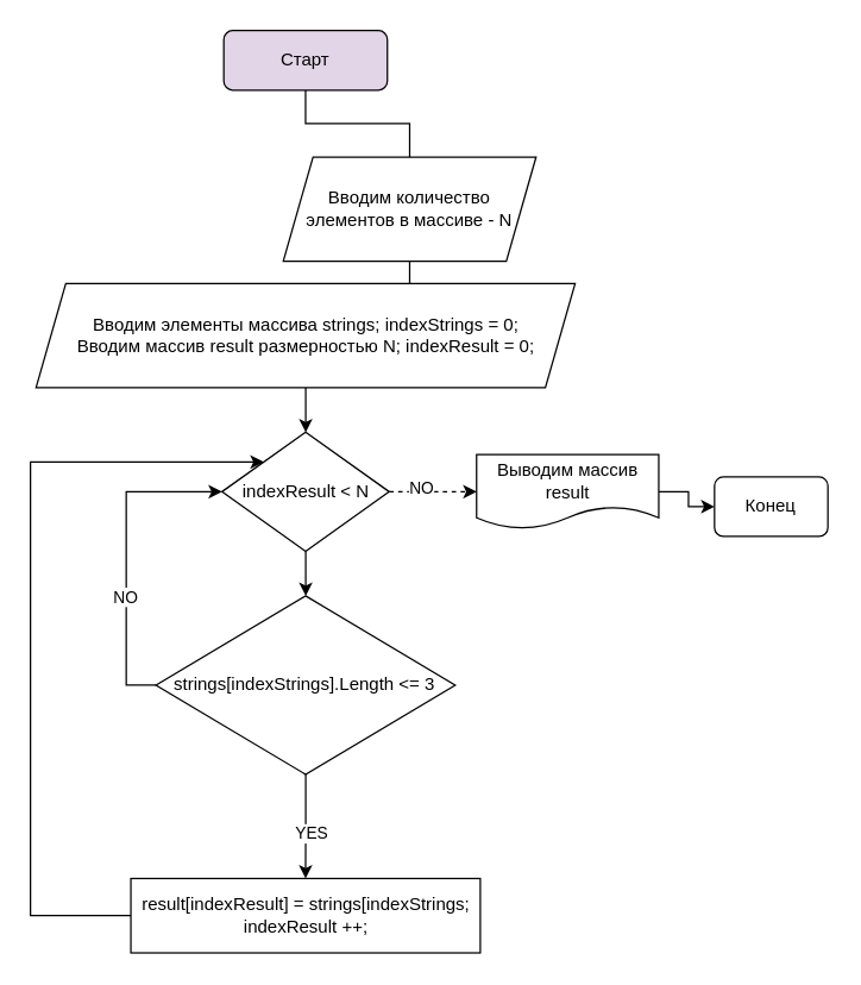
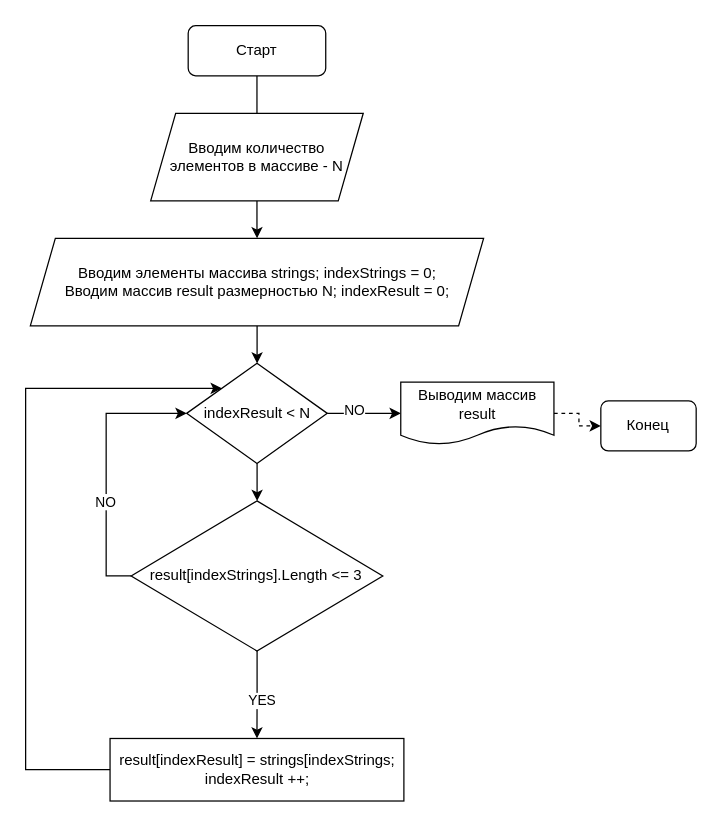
  <mxCell id="0" />
  <mxCell id="1" parent="0" />
  <mxCell id="2" value="" style="edgeStyle=orthogonalEdgeStyle;rounded=0;orthogonalLoop=1;jettySize=auto;html=1;endArrow=none;" edge="1" parent="1" source="3" target="5"><mxGeometry relative="1" as="geometry" /></mxCell>
- <mxCell id="3" value="Старт" style="rounded=1;whiteSpace=wrap;html=1;fillColor=#e1d5e7;" vertex="1" parent="1"><mxGeometry x="150" y="20" width="110" height="40" as="geometry" /></mxCell>
+ <mxCell id="3" value="Старт" style="rounded=1;whiteSpace=wrap;html=1;" vertex="1" parent="1"><mxGeometry x="150" y="20" width="110" height="40" as="geometry" /></mxCell>
  <mxCell id="4" value="" style="edgeStyle=orthogonalEdgeStyle;rounded=0;orthogonalLoop=1;jettySize=auto;html=1;" edge="1" parent="1" source="5" target="7"><mxGeometry relative="1" as="geometry" /></mxCell>
- <mxCell id="5" value="Вводим количество элементов в массиве - N" style="shape=parallelogram;perimeter=parallelogramPerimeter;whiteSpace=wrap;html=1;fixedSize=1;" vertex="1" parent="1"><mxGeometry x="190" y="105" width="170" height="70" as="geometry" /></mxCell>
+ <mxCell id="5" value="Вводим количество элементов в массиве - N" style="shape=parallelogram;perimeter=parallelogramPerimeter;whiteSpace=wrap;html=1;fixedSize=1;" vertex="1" parent="1"><mxGeometry x="120" y="90" width="170" height="70" as="geometry" /></mxCell>
  <mxCell id="6" value="" style="edgeStyle=orthogonalEdgeStyle;rounded=0;orthogonalLoop=1;jettySize=auto;html=1;" edge="1" parent="1" source="7" target="11"><mxGeometry relative="1" as="geometry" /></mxCell>
  <mxCell id="7" value="Вводим элементы массива strings; indexStrings = 0;&lt;br&gt;Вводим массив result размерностью N; indexResult = 0;" style="shape=parallelogram;perimeter=parallelogramPerimeter;whiteSpace=wrap;html=1;fixedSize=1;" vertex="1" parent="1"><mxGeometry x="23.75" y="190" width="362.5" height="70" as="geometry" /></mxCell>
- <mxCell id="8" value="" style="edgeStyle=orthogonalEdgeStyle;rounded=0;orthogonalLoop=1;jettySize=auto;html=1;dashed=1;" edge="1" parent="1" source="11" target="13"><mxGeometry relative="1" as="geometry" /></mxCell>
+ <mxCell id="8" value="" style="edgeStyle=orthogonalEdgeStyle;rounded=0;orthogonalLoop=1;jettySize=auto;html=1;" edge="1" parent="1" source="11" target="13"><mxGeometry relative="1" as="geometry" /></mxCell>
  <mxCell id="9" value="NO" style="edgeLabel;html=1;align=center;verticalAlign=middle;resizable=0;points=[];" vertex="1" connectable="0" parent="8"><mxGeometry x="-0.294" y="3" relative="1" as="geometry"><mxPoint as="offset" /></mxGeometry></mxCell>
  <mxCell id="10" value="" style="edgeStyle=orthogonalEdgeStyle;rounded=0;orthogonalLoop=1;jettySize=auto;html=1;" edge="1" parent="1" source="11" target="19"><mxGeometry relative="1" as="geometry" /></mxCell>
  <mxCell id="11" value="indexResult &amp;lt; N" style="rhombus;whiteSpace=wrap;html=1;" vertex="1" parent="1"><mxGeometry x="148.75" y="290" width="112.5" height="80" as="geometry" /></mxCell>
- <mxCell id="12" value="" style="edgeStyle=orthogonalEdgeStyle;rounded=0;orthogonalLoop=1;jettySize=auto;html=1;" edge="1" parent="1" source="13" target="14"><mxGeometry relative="1" as="geometry" /></mxCell>
+ <mxCell id="12" value="" style="edgeStyle=orthogonalEdgeStyle;rounded=0;orthogonalLoop=1;jettySize=auto;html=1;dashed=1;" edge="1" parent="1" source="13" target="14"><mxGeometry relative="1" as="geometry" /></mxCell>
  <mxCell id="13" value="Выводим массив result" style="shape=document;whiteSpace=wrap;html=1;boundedLbl=1;" vertex="1" parent="1"><mxGeometry x="320" y="305" width="122.5" height="50" as="geometry" /></mxCell>
  <mxCell id="14" value="Конец" style="rounded=1;whiteSpace=wrap;html=1;" vertex="1" parent="1"><mxGeometry x="480" y="320" width="76.25" height="40" as="geometry" /></mxCell>
  <mxCell id="15" style="edgeStyle=orthogonalEdgeStyle;rounded=0;orthogonalLoop=1;jettySize=auto;html=1;exitX=0;exitY=0.5;exitDx=0;exitDy=0;entryX=0;entryY=0.5;entryDx=0;entryDy=0;" edge="1" parent="1" source="19" target="11"><mxGeometry relative="1" as="geometry" /></mxCell>
  <mxCell id="16" value="NO" style="edgeLabel;html=1;align=center;verticalAlign=middle;resizable=0;points=[];" vertex="1" connectable="0" parent="15"><mxGeometry x="-0.261" y="1" relative="1" as="geometry"><mxPoint as="offset" /></mxGeometry></mxCell>
  <mxCell id="17" value="" style="edgeStyle=orthogonalEdgeStyle;rounded=0;orthogonalLoop=1;jettySize=auto;html=1;" edge="1" parent="1" source="19" target="20"><mxGeometry relative="1" as="geometry" /></mxCell>
  <mxCell id="18" value="YES" style="edgeLabel;html=1;align=center;verticalAlign=middle;resizable=0;points=[];" vertex="1" connectable="0" parent="17"><mxGeometry x="0.129" y="3" relative="1" as="geometry"><mxPoint as="offset" /></mxGeometry></mxCell>
- <mxCell id="19" value="strings[indexStrings].Length &amp;lt;= 3" style="rhombus;whiteSpace=wrap;html=1;" vertex="1" parent="1"><mxGeometry x="104.38" y="400" width="201.25" height="120" as="geometry" /></mxCell>
+ <mxCell id="19" value="result[indexStrings].Length &amp;lt;= 3" style="rhombus;whiteSpace=wrap;html=1;" vertex="1" parent="1"><mxGeometry x="104.38" y="400" width="201.25" height="120" as="geometry" /></mxCell>
  <mxCell id="20" value="result[indexResult] = strings[indexStrings;&lt;br&gt;indexResult ++;" style="whiteSpace=wrap;html=1;" vertex="1" parent="1"><mxGeometry x="87.51" y="590" width="234.99" height="50" as="geometry" /></mxCell>
  <mxCell id="21" style="edgeStyle=orthogonalEdgeStyle;rounded=0;orthogonalLoop=1;jettySize=auto;html=1;exitX=0;exitY=0.5;exitDx=0;exitDy=0;entryX=0;entryY=0;entryDx=0;entryDy=0;" edge="1" parent="1" source="20" target="11"><mxGeometry relative="1" as="geometry"><mxPoint x="-2.48" y="615" as="sourcePoint" /><mxPoint x="59.997" y="338" as="targetPoint" /><Array as="points"><mxPoint x="20" y="615" /><mxPoint x="20" y="310" /></Array></mxGeometry></mxCell>
